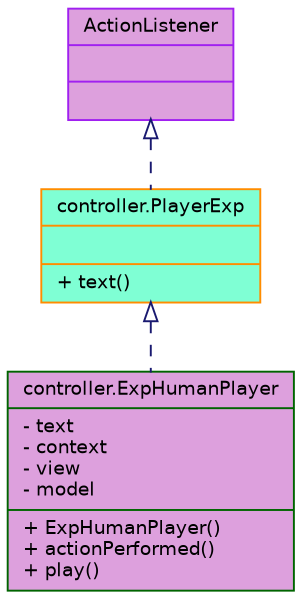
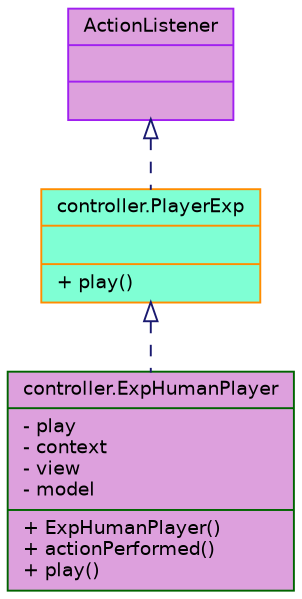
  digraph {
    node [fillcolor=plum fontname=Helvetica fontsize=10 shape=record style=filled]
    edge [arrowtail=onormal color=midnightblue dir=back fontname=Helvetica fontsize=10 labelfontname=Helvetica labelfontsize=10 style=dashed]
-   n1 [color=darkgreen fontcolor=black height=0.2 label="{controller.ExpHumanPlayer\n|- text\l- context\l- view\l- model\l|+ ExpHumanPlayer()\l+ actionPerformed()\l+ play()\l}" width=0.4]
-   n2 [color=darkorange fillcolor=aquamarine height=0.2 label="{controller.PlayerExp\n||+ text()\l}" width=0.4]
+   n1 [color=darkgreen fontcolor=black height=0.2 label="{controller.ExpHumanPlayer\n|- play\l- context\l- view\l- model\l|+ ExpHumanPlayer()\l+ actionPerformed()\l+ play()\l}" width=0.4]
+   n2 [color=darkorange fillcolor=aquamarine height=0.2 label="{controller.PlayerExp\n||+ play()\l}" width=0.4]
    n3 [color=purple height=0.2 label="{ActionListener\n||}" width=0.4]
    n2 -> n1
    n3 -> n2
  }
